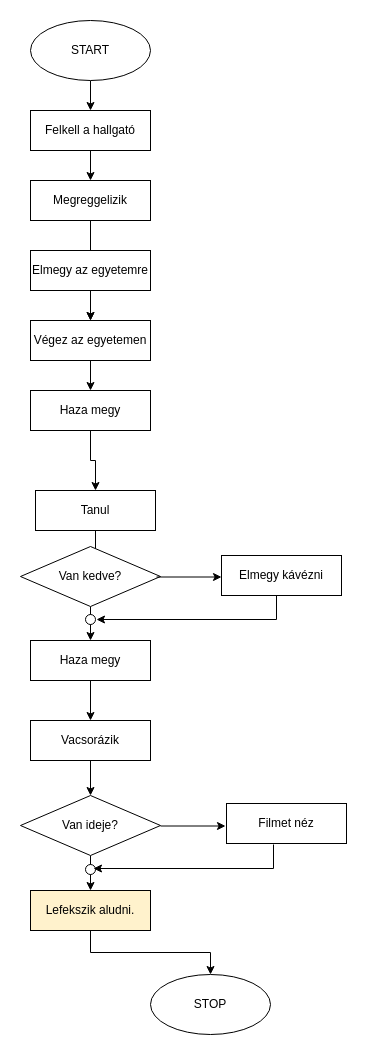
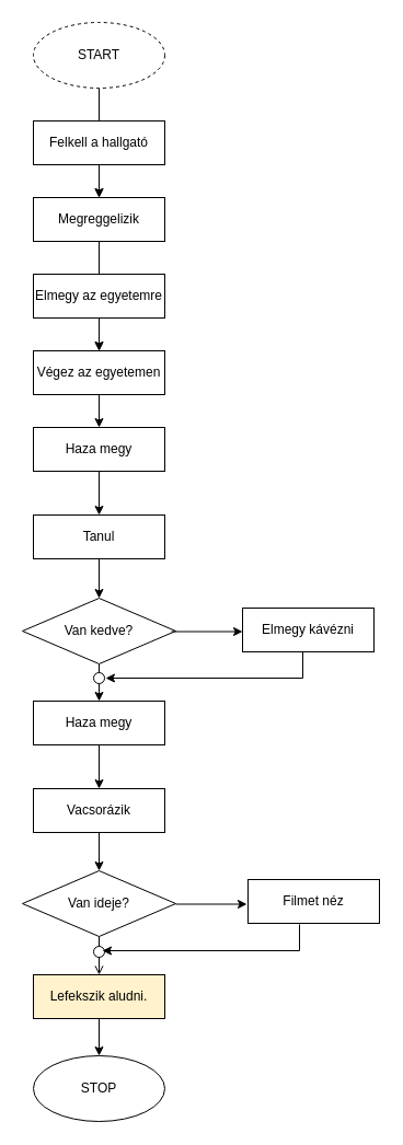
  <mxCell id="0" />
  <mxCell id="1" parent="0" />
- <mxCell id="2" value="" style="edgeStyle=orthogonalEdgeStyle;rounded=0;orthogonalLoop=1;jettySize=auto;html=1;" edge="1" parent="1" source="3" target="6"><mxGeometry relative="1" as="geometry" /></mxCell>
- <mxCell id="3" value="START" style="ellipse;whiteSpace=wrap;html=1;" vertex="1" parent="1"><mxGeometry x="30" y="20" width="120" height="60" as="geometry" /></mxCell>
- <mxCell id="4" value="STOP" style="ellipse;whiteSpace=wrap;html=1;" vertex="1" parent="1"><mxGeometry x="150" y="974" width="120" height="60" as="geometry" /></mxCell>
+ <mxCell id="2" value="" style="edgeStyle=orthogonalEdgeStyle;rounded=0;orthogonalLoop=1;jettySize=auto;html=1;" edge="1" parent="1" source="3" target="8"><mxGeometry relative="1" as="geometry" /></mxCell>
+ <mxCell id="3" value="START" style="ellipse;whiteSpace=wrap;html=1;dashed=1;" vertex="1" parent="1"><mxGeometry x="30" y="20" width="120" height="60" as="geometry" /></mxCell>
+ <mxCell id="4" value="STOP" style="ellipse;whiteSpace=wrap;html=1;" vertex="1" parent="1"><mxGeometry x="30" y="964" width="120" height="60" as="geometry" /></mxCell>
  <mxCell id="5" value="" style="edgeStyle=orthogonalEdgeStyle;rounded=0;orthogonalLoop=1;jettySize=auto;html=1;entryX=0.5;entryY=0;entryDx=0;entryDy=0;" edge="1" parent="1" source="6" target="8"><mxGeometry relative="1" as="geometry" /></mxCell>
  <mxCell id="6" value="Felkell a hallgató" style="rounded=0;whiteSpace=wrap;html=1;" vertex="1" parent="1"><mxGeometry x="30" y="110" width="120" height="40" as="geometry" /></mxCell>
  <mxCell id="7" value="" style="edgeStyle=orthogonalEdgeStyle;rounded=0;orthogonalLoop=1;jettySize=auto;html=1;" edge="1" parent="1" source="8" target="12"><mxGeometry relative="1" as="geometry" /></mxCell>
  <mxCell id="8" value="Megreggelizik" style="rounded=0;whiteSpace=wrap;html=1;" vertex="1" parent="1"><mxGeometry x="30" y="180" width="120" height="40" as="geometry" /></mxCell>
  <mxCell id="9" value="" style="edgeStyle=orthogonalEdgeStyle;rounded=0;orthogonalLoop=1;jettySize=auto;html=1;" edge="1" parent="1" source="10"><mxGeometry relative="1" as="geometry"><mxPoint x="90" y="320" as="targetPoint" /></mxGeometry></mxCell>
  <mxCell id="10" value="Elmegy az egyetemre" style="rounded=0;whiteSpace=wrap;html=1;" vertex="1" parent="1"><mxGeometry x="30" y="250" width="120" height="40" as="geometry" /></mxCell>
  <mxCell id="11" value="" style="edgeStyle=orthogonalEdgeStyle;rounded=0;orthogonalLoop=1;jettySize=auto;html=1;entryX=0.5;entryY=0;entryDx=0;entryDy=0;" edge="1" parent="1" source="12" target="14"><mxGeometry relative="1" as="geometry" /></mxCell>
  <mxCell id="12" value="Végez az egyetemen" style="rounded=0;whiteSpace=wrap;html=1;" vertex="1" parent="1"><mxGeometry x="30" y="320" width="120" height="40" as="geometry" /></mxCell>
  <mxCell id="13" value="" style="edgeStyle=orthogonalEdgeStyle;rounded=0;orthogonalLoop=1;jettySize=auto;html=1;" edge="1" parent="1" source="14" target="16"><mxGeometry relative="1" as="geometry" /></mxCell>
  <mxCell id="14" value="Haza megy" style="rounded=0;whiteSpace=wrap;html=1;" vertex="1" parent="1"><mxGeometry x="30" y="390" width="120" height="40" as="geometry" /></mxCell>
  <mxCell id="15" value="" style="edgeStyle=orthogonalEdgeStyle;rounded=0;orthogonalLoop=1;jettySize=auto;html=1;" edge="1" parent="1" source="16" target="19"><mxGeometry relative="1" as="geometry" /></mxCell>
- <mxCell id="16" value="Tanul" style="rounded=0;whiteSpace=wrap;html=1;" vertex="1" parent="1"><mxGeometry x="35" y="490" width="120" height="40" as="geometry" /></mxCell>
+ <mxCell id="16" value="Tanul" style="rounded=0;whiteSpace=wrap;html=1;" vertex="1" parent="1"><mxGeometry x="30" y="470" width="120" height="40" as="geometry" /></mxCell>
  <mxCell id="17" value="Elmegy kávézni" style="rounded=0;whiteSpace=wrap;html=1;" vertex="1" parent="1"><mxGeometry x="221" y="555" width="120" height="40" as="geometry" /></mxCell>
  <mxCell id="18" value="" style="edgeStyle=orthogonalEdgeStyle;rounded=0;orthogonalLoop=1;jettySize=auto;html=1;entryX=0.5;entryY=0;entryDx=0;entryDy=0;" edge="1" parent="1" source="19" target="21"><mxGeometry relative="1" as="geometry" /></mxCell>
  <mxCell id="19" value="Van kedve?" style="rhombus;whiteSpace=wrap;html=1;" vertex="1" parent="1"><mxGeometry x="20" y="546" width="140" height="60" as="geometry" /></mxCell>
  <mxCell id="20" value="" style="edgeStyle=orthogonalEdgeStyle;rounded=0;orthogonalLoop=1;jettySize=auto;html=1;entryX=0.5;entryY=0;entryDx=0;entryDy=0;" edge="1" parent="1" source="21" target="23"><mxGeometry relative="1" as="geometry" /></mxCell>
  <mxCell id="21" value="Haza megy" style="rounded=0;whiteSpace=wrap;html=1;" vertex="1" parent="1"><mxGeometry x="30" y="640" width="120" height="40" as="geometry" /></mxCell>
  <mxCell id="22" value="" style="edgeStyle=orthogonalEdgeStyle;rounded=0;orthogonalLoop=1;jettySize=auto;html=1;entryX=0.5;entryY=0;entryDx=0;entryDy=0;" edge="1" parent="1" source="23" target="26"><mxGeometry relative="1" as="geometry" /></mxCell>
  <mxCell id="23" value="Vacsorázik" style="rounded=0;whiteSpace=wrap;html=1;" vertex="1" parent="1"><mxGeometry x="30" y="720" width="120" height="40" as="geometry" /></mxCell>
  <mxCell id="24" value="Filmet néz" style="rounded=0;whiteSpace=wrap;html=1;" vertex="1" parent="1"><mxGeometry x="226" y="803" width="120" height="40" as="geometry" /></mxCell>
- <mxCell id="25" value="" style="edgeStyle=orthogonalEdgeStyle;rounded=0;orthogonalLoop=1;jettySize=auto;html=1;" edge="1" parent="1" source="26" target="28"><mxGeometry relative="1" as="geometry" /></mxCell>
+ <mxCell id="25" value="" style="edgeStyle=orthogonalEdgeStyle;rounded=0;orthogonalLoop=1;jettySize=auto;html=1;endArrow=open;" edge="1" parent="1" source="26" target="28"><mxGeometry relative="1" as="geometry" /></mxCell>
  <mxCell id="26" value="Van ideje?" style="rhombus;whiteSpace=wrap;html=1;" vertex="1" parent="1"><mxGeometry x="20" y="795" width="140" height="60" as="geometry" /></mxCell>
  <mxCell id="27" value="" style="edgeStyle=orthogonalEdgeStyle;rounded=0;orthogonalLoop=1;jettySize=auto;html=1;" edge="1" parent="1" source="28" target="4"><mxGeometry relative="1" as="geometry" /></mxCell>
  <mxCell id="28" value="Lefekszik aludni." style="rounded=0;whiteSpace=wrap;html=1;fillColor=#fff2cc;" vertex="1" parent="1"><mxGeometry x="30" y="890" width="120" height="40" as="geometry" /></mxCell>
  <mxCell id="29" value="" style="ellipse;whiteSpace=wrap;html=1;" vertex="1" parent="1"><mxGeometry x="85" y="864" width="10" height="10" as="geometry" /></mxCell>
  <mxCell id="30" value="" style="endArrow=classic;html=1;rounded=0;exitX=0.5;exitY=1;exitDx=0;exitDy=0;entryX=1;entryY=0.5;entryDx=0;entryDy=0;" edge="1" parent="1"><mxGeometry width="50" height="50" relative="1" as="geometry"><mxPoint x="273" y="844" as="sourcePoint" /><mxPoint x="93" y="868" as="targetPoint" /><Array as="points"><mxPoint x="273" y="868" /></Array></mxGeometry></mxCell>
  <mxCell id="31" value="" style="ellipse;whiteSpace=wrap;html=1;" vertex="1" parent="1"><mxGeometry x="85" y="614" width="10" height="10" as="geometry" /></mxCell>
  <mxCell id="32" value="" style="endArrow=classic;html=1;rounded=0;exitX=0.5;exitY=1;exitDx=0;exitDy=0;entryX=1;entryY=0.5;entryDx=0;entryDy=0;" edge="1" parent="1"><mxGeometry width="50" height="50" relative="1" as="geometry"><mxPoint x="276" y="595" as="sourcePoint" /><mxPoint x="96" y="619" as="targetPoint" /><Array as="points"><mxPoint x="276" y="619" /></Array></mxGeometry></mxCell>
  <mxCell id="33" value="" style="endArrow=classic;html=1;rounded=0;" edge="1" parent="1"><mxGeometry width="50" height="50" relative="1" as="geometry"><mxPoint x="156" y="576.5" as="sourcePoint" /><mxPoint x="221" y="576.5" as="targetPoint" /><Array as="points"><mxPoint x="221" y="576.5" /></Array></mxGeometry></mxCell>
  <mxCell id="34" value="" style="endArrow=classic;html=1;rounded=0;" edge="1" parent="1"><mxGeometry width="50" height="50" relative="1" as="geometry"><mxPoint x="160" y="825.5" as="sourcePoint" /><mxPoint x="225" y="825.5" as="targetPoint" /><Array as="points"><mxPoint x="225" y="825.5" /></Array></mxGeometry></mxCell>
